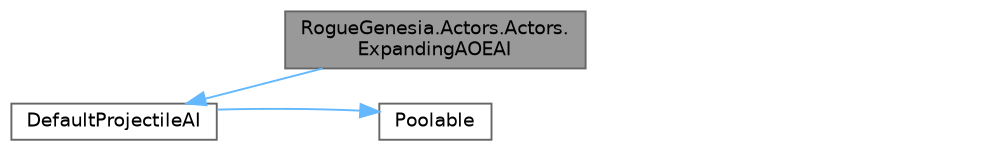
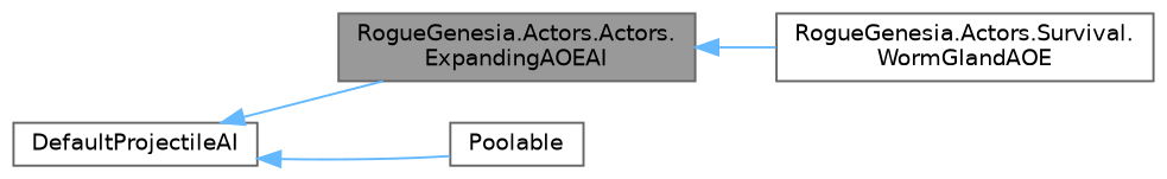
  digraph {
    rankdir=LR
    node [color=gray40 fillcolor=white fontname=Helvetica fontsize=10 shape=box style=filled]
    edge [color=steelblue1 dir=back fontname=Helvetica fontsize=10 labelfontname=Helvetica labelfontsize=10 style=solid]
    n1 [fillcolor=grey60 fontcolor=black height=0.2 label="RogueGenesia.Actors.Actors.\lExpandingAOEAI" width=0.4]
+   n2 [height=0.2 label="RogueGenesia.Actors.Survival.\lWormGlandAOE" width=0.4]
    n3 [height=0.2 label=DefaultProjectileAI width=0.4]
    n4 [height=0.2 label=Poolable width=0.4]
+   n1 -> n2
    n3 -> n1
-   n4 -> n3
+   n3 -> n4
  }
